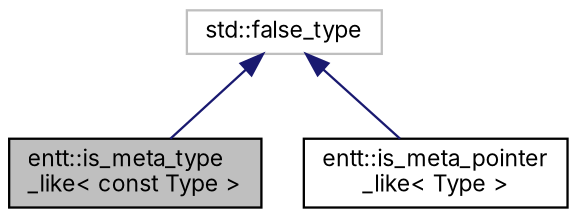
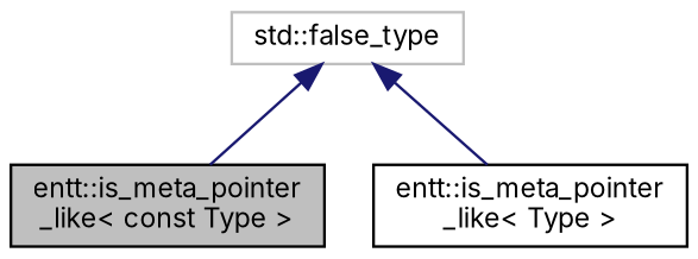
  digraph {
    fontname=Inter
    node [color=black fillcolor=white fontname=Inter fontsize=10 shape=record style=filled]
    edge [color=midnightblue dir=back fontname=Inter fontsize=10 labelfontname=Helvetica labelfontsize=10 style=solid]
-   n1 [fillcolor=grey75 fontcolor=black height=0.2 label="entt::is_meta_type\l_like\< const Type \>" width=0.4]
+   n1 [fillcolor=grey75 fontcolor=black height=0.2 label="entt::is_meta_pointer\l_like\< const Type \>" width=0.4]
    n2 [height=0.2 label="entt::is_meta_pointer\l_like\< Type \>" width=0.4]
    n3 [color=grey75 height=0.2 label="std::false_type" width=0.4]
    n3 -> n1
    n3 -> n2
  }
